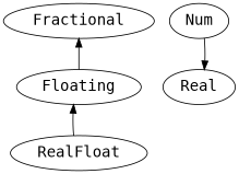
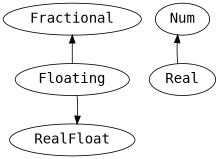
  digraph {
    node [fontname="DejaVu Sans Mono" fontsize=18]
    edge [dir=back]
    Floating
    RealFloat
    Fractional
    Num
    Real
-   Floating -> RealFloat
+   RealFloat -> Floating
    Fractional -> Floating
-   Real -> Num
+   Num -> Real
  }
